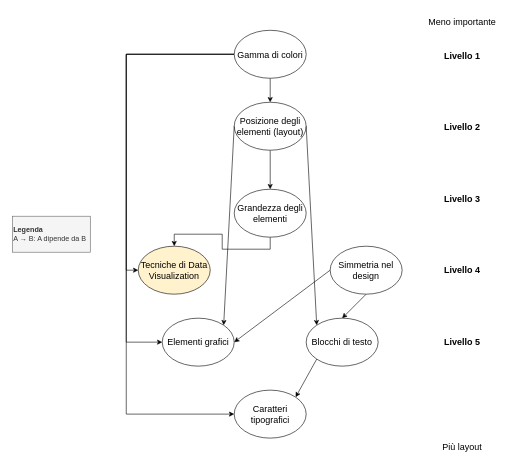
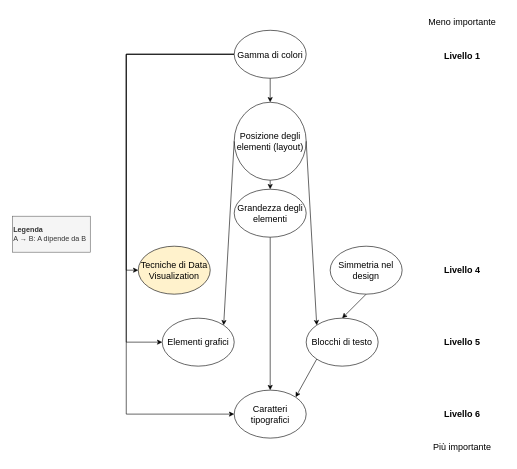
  <mxCell id="0" />
  <mxCell id="1" parent="0" />
  <mxCell id="2" value="&lt;div style=&quot;font-size: 13px;&quot;&gt;&lt;font style=&quot;font-size: 15px;&quot;&gt;Tecniche di Data Visualization&lt;br&gt;&lt;/font&gt;&lt;/div&gt;" style="ellipse;whiteSpace=wrap;html=1;fillColor=#fff2cc;" parent="1" vertex="1"><mxGeometry x="230" y="410" width="120" height="80" as="geometry" /></mxCell>
  <mxCell id="3" style="edgeStyle=orthogonalEdgeStyle;rounded=0;orthogonalLoop=1;jettySize=auto;html=1;exitX=0.5;exitY=1;exitDx=0;exitDy=0;entryX=0.5;entryY=0;entryDx=0;entryDy=0;" parent="1" source="7" target="12" edge="1"><mxGeometry relative="1" as="geometry" /></mxCell>
  <mxCell id="4" style="edgeStyle=orthogonalEdgeStyle;rounded=0;orthogonalLoop=1;jettySize=auto;html=1;exitX=0;exitY=0.5;exitDx=0;exitDy=0;entryX=0;entryY=0.5;entryDx=0;entryDy=0;" edge="1" parent="1" source="7" target="2"><mxGeometry relative="1" as="geometry" /></mxCell>
  <mxCell id="5" style="edgeStyle=orthogonalEdgeStyle;rounded=0;orthogonalLoop=1;jettySize=auto;html=1;exitX=0;exitY=0.5;exitDx=0;exitDy=0;entryX=0;entryY=0.5;entryDx=0;entryDy=0;" edge="1" parent="1" source="7" target="27"><mxGeometry relative="1" as="geometry"><Array as="points"><mxPoint x="210" y="90" /><mxPoint x="210" y="570" /></Array></mxGeometry></mxCell>
  <mxCell id="6" style="edgeStyle=orthogonalEdgeStyle;rounded=0;orthogonalLoop=1;jettySize=auto;html=1;exitX=0;exitY=0.5;exitDx=0;exitDy=0;entryX=0;entryY=0.5;entryDx=0;entryDy=0;" edge="1" parent="1" source="7" target="17"><mxGeometry relative="1" as="geometry"><Array as="points"><mxPoint x="210" y="90" /><mxPoint x="210" y="690" /></Array></mxGeometry></mxCell>
  <mxCell id="7" value="&lt;font style=&quot;font-size: 15px;&quot;&gt;Gamma di colori&lt;/font&gt;" style="ellipse;whiteSpace=wrap;html=1;" parent="1" vertex="1"><mxGeometry x="390" y="50" width="120" height="80" as="geometry" /></mxCell>
- <mxCell id="8" style="rounded=0;orthogonalLoop=1;jettySize=auto;html=1;exitX=0;exitY=0.5;exitDx=0;exitDy=0;entryX=1;entryY=0.5;entryDx=0;entryDy=0;" edge="1" parent="1" source="10" target="27"><mxGeometry relative="1" as="geometry" /></mxCell>
  <mxCell id="9" style="rounded=0;orthogonalLoop=1;jettySize=auto;html=1;exitX=0.5;exitY=1;exitDx=0;exitDy=0;entryX=0.5;entryY=0;entryDx=0;entryDy=0;" edge="1" parent="1" source="10" target="29"><mxGeometry relative="1" as="geometry" /></mxCell>
  <mxCell id="10" value="&lt;font style=&quot;font-size: 15px;&quot;&gt;Simmetria nel design&lt;br&gt;&lt;/font&gt;" style="ellipse;whiteSpace=wrap;html=1;" parent="1" vertex="1"><mxGeometry x="550" y="410" width="120" height="80" as="geometry" /></mxCell>
  <mxCell id="11" style="edgeStyle=orthogonalEdgeStyle;rounded=0;orthogonalLoop=1;jettySize=auto;html=1;exitX=0.5;exitY=1;exitDx=0;exitDy=0;entryX=0.5;entryY=0;entryDx=0;entryDy=0;" parent="1" source="12" target="16" edge="1"><mxGeometry relative="1" as="geometry" /></mxCell>
- <mxCell id="12" value="&lt;font style=&quot;font-size: 15px;&quot;&gt;Posizione degli elementi (layout)&lt;br&gt;&lt;/font&gt;" style="ellipse;whiteSpace=wrap;html=1;" parent="1" vertex="1"><mxGeometry x="390" y="170" width="120" height="80" as="geometry" /></mxCell>
- <mxCell id="13" style="edgeStyle=orthogonalEdgeStyle;rounded=0;orthogonalLoop=1;jettySize=auto;html=1;exitX=0.5;exitY=1;exitDx=0;exitDy=0;" parent="1" source="16" target="2" edge="1"><mxGeometry relative="1" as="geometry" /></mxCell>
+ <mxCell id="12" value="&lt;font style=&quot;font-size: 15px;&quot;&gt;Posizione degli elementi (layout)&lt;br&gt;&lt;/font&gt;" style="ellipse;whiteSpace=wrap;html=1;" parent="1" vertex="1"><mxGeometry x="390" y="170" width="120" height="130" as="geometry" /></mxCell>
+ <mxCell id="13" style="edgeStyle=orthogonalEdgeStyle;rounded=0;orthogonalLoop=1;jettySize=auto;html=1;exitX=0.5;exitY=1;exitDx=0;exitDy=0;entryX=0.5;entryY=0;entryDx=0;entryDy=0;" parent="1" source="16" target="17" edge="1"><mxGeometry relative="1" as="geometry" /></mxCell>
  <mxCell id="14" style="rounded=0;orthogonalLoop=1;jettySize=auto;html=1;exitX=0;exitY=0.5;exitDx=0;exitDy=0;entryX=1;entryY=0;entryDx=0;entryDy=0;" edge="1" parent="1" source="12" target="27"><mxGeometry relative="1" as="geometry" /></mxCell>
  <mxCell id="15" style="rounded=0;orthogonalLoop=1;jettySize=auto;html=1;exitX=1;exitY=0.5;exitDx=0;exitDy=0;entryX=0;entryY=0;entryDx=0;entryDy=0;" edge="1" parent="1" source="12" target="29"><mxGeometry relative="1" as="geometry" /></mxCell>
  <mxCell id="16" value="&lt;font style=&quot;font-size: 15px;&quot;&gt;Grandezza degli elementi&lt;/font&gt;" style="ellipse;whiteSpace=wrap;html=1;" parent="1" vertex="1"><mxGeometry x="390" y="315" width="120" height="80" as="geometry" /></mxCell>
  <mxCell id="17" value="&lt;font style=&quot;font-size: 15px;&quot;&gt;Caratteri tipografici&lt;/font&gt;" style="ellipse;whiteSpace=wrap;html=1;" parent="1" vertex="1"><mxGeometry x="390" y="650" width="120" height="80" as="geometry" /></mxCell>
  <mxCell id="18" value="Livello 1" style="text;html=1;align=center;verticalAlign=middle;resizable=0;points=[];autosize=1;strokeColor=none;fillColor=none;fontSize=15;fontStyle=1" parent="1" vertex="1"><mxGeometry x="730" y="78" width="80" height="30" as="geometry" /></mxCell>
- <mxCell id="19" value="Livello 2" style="text;html=1;align=center;verticalAlign=middle;resizable=0;points=[];autosize=1;strokeColor=none;fillColor=none;fontSize=15;fontStyle=1" parent="1" vertex="1"><mxGeometry x="730" y="195" width="80" height="30" as="geometry" /></mxCell>
- <mxCell id="20" value="Livello 3" style="text;html=1;align=center;verticalAlign=middle;resizable=0;points=[];autosize=1;strokeColor=none;fillColor=none;fontSize=15;fontStyle=1" parent="1" vertex="1"><mxGeometry x="730" y="315" width="80" height="30" as="geometry" /></mxCell>
  <mxCell id="21" value="Livello 4" style="text;html=1;align=center;verticalAlign=middle;resizable=0;points=[];autosize=1;strokeColor=none;fillColor=none;fontSize=15;fontStyle=1" parent="1" vertex="1"><mxGeometry x="730" y="435" width="80" height="30" as="geometry" /></mxCell>
  <mxCell id="22" value="Meno importante" style="text;html=1;align=center;verticalAlign=middle;resizable=0;points=[];autosize=1;strokeColor=none;fillColor=none;fontSize=15;" parent="1" vertex="1"><mxGeometry x="700" y="20" width="140" height="30" as="geometry" /></mxCell>
- <mxCell id="23" value="Più layout" style="text;html=1;align=center;verticalAlign=middle;resizable=0;points=[];autosize=1;strokeColor=none;fillColor=none;fontSize=15;" parent="1" vertex="1"><mxGeometry x="710" y="730" width="120" height="30" as="geometry" /></mxCell>
+ <mxCell id="23" value="Più importante" style="text;html=1;align=center;verticalAlign=middle;resizable=0;points=[];autosize=1;strokeColor=none;fillColor=none;fontSize=15;" parent="1" vertex="1"><mxGeometry x="710" y="730" width="120" height="30" as="geometry" /></mxCell>
  <mxCell id="24" value="&lt;div&gt;&lt;b&gt;Legenda&lt;/b&gt;&lt;/div&gt;&lt;div&gt;A → B: A dipende da B&lt;br&gt;&lt;/div&gt;" style="text;html=1;align=left;verticalAlign=middle;whiteSpace=wrap;rounded=0;fillColor=#f5f5f5;fontColor=#333333;strokeColor=#666666;" parent="1" vertex="1"><mxGeometry x="20" y="360" width="130" height="60" as="geometry" /></mxCell>
  <mxCell id="25" value="Livello 5" style="text;html=1;align=center;verticalAlign=middle;resizable=0;points=[];autosize=1;strokeColor=none;fillColor=none;fontSize=15;fontStyle=1" vertex="1" parent="1"><mxGeometry x="730" y="555" width="80" height="30" as="geometry" /></mxCell>
+ <mxCell id="26" value="Livello 6" style="text;html=1;align=center;verticalAlign=middle;resizable=0;points=[];autosize=1;strokeColor=none;fillColor=none;fontSize=15;fontStyle=1" vertex="1" parent="1"><mxGeometry x="730" y="675" width="80" height="30" as="geometry" /></mxCell>
  <mxCell id="27" value="&lt;font style=&quot;font-size: 15px;&quot;&gt;Elementi grafici&lt;/font&gt;" style="ellipse;whiteSpace=wrap;html=1;" vertex="1" parent="1"><mxGeometry x="270" y="530" width="120" height="80" as="geometry" /></mxCell>
  <mxCell id="28" style="rounded=0;orthogonalLoop=1;jettySize=auto;html=1;exitX=0;exitY=1;exitDx=0;exitDy=0;entryX=1;entryY=0;entryDx=0;entryDy=0;" edge="1" parent="1" source="29" target="17"><mxGeometry relative="1" as="geometry" /></mxCell>
  <mxCell id="29" value="&lt;font style=&quot;font-size: 15px;&quot;&gt;Blocchi di testo&lt;/font&gt;" style="ellipse;whiteSpace=wrap;html=1;" vertex="1" parent="1"><mxGeometry x="510" y="530" width="120" height="80" as="geometry" /></mxCell>
